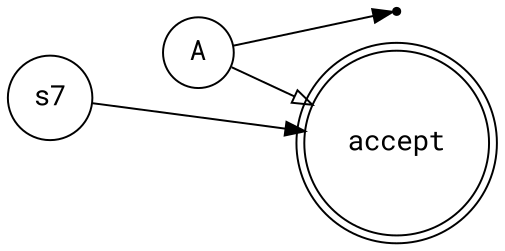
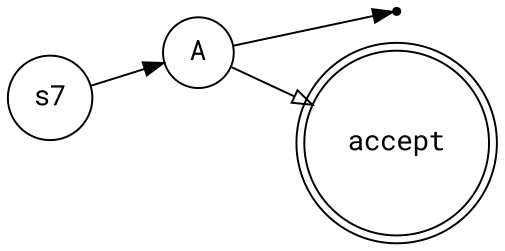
  digraph {
    fontname="Roboto Mono"
    rankdir=LR
    node [fontname="Roboto Mono" shape=circle]
    edge [fontname="Roboto Mono"]
    n1 [label=s7]
    A
    reject [shape=point]
    accept [shape=doublecircle]
-   n1 -> accept
+   n1 -> A
    A -> reject
    A -> accept [arrowhead=empty]
  }
